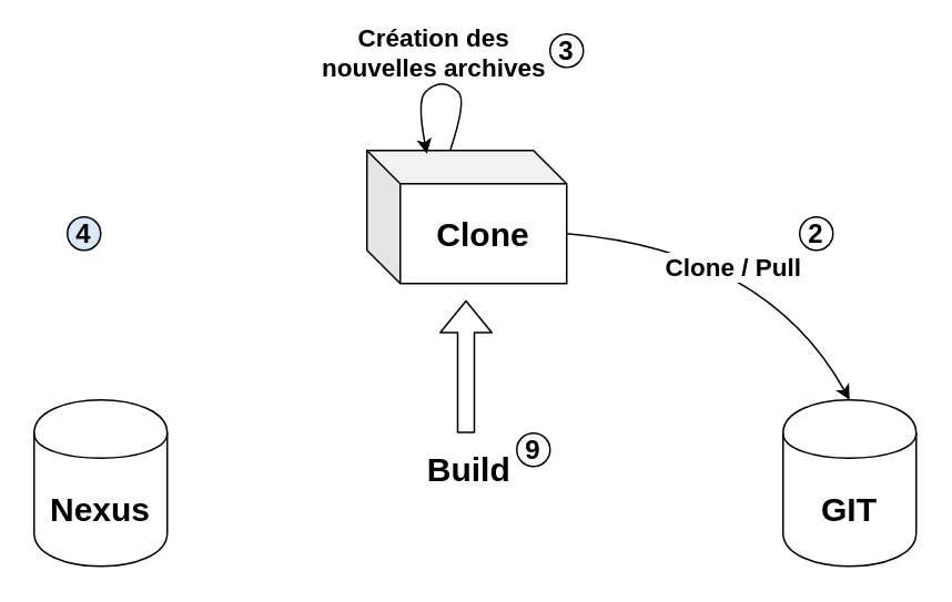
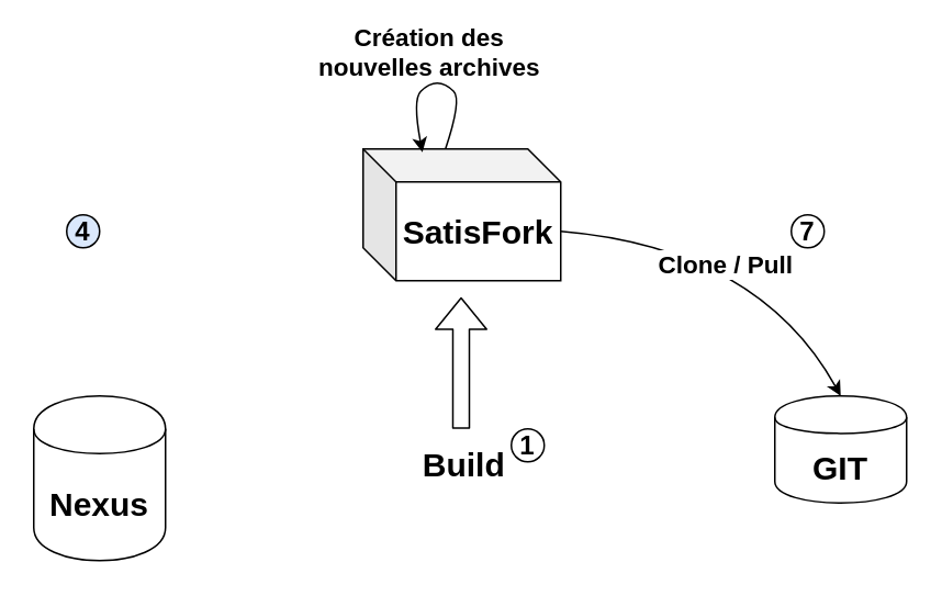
  <mxCell id="0" />
  <mxCell id="1" parent="0" />
- <mxCell id="2" value="&lt;font style=&quot;font-size: 20px&quot;&gt;&lt;b&gt;Clone&lt;/b&gt;&lt;/font&gt;" style="shape=cube;whiteSpace=wrap;html=1;boundedLbl=1;backgroundOutline=1;darkOpacity=0.05;darkOpacity2=0.1;" parent="1" vertex="1"><mxGeometry x="220" y="90" width="120" height="80" as="geometry" /></mxCell>
+ <mxCell id="2" value="&lt;font style=&quot;font-size: 20px&quot;&gt;&lt;b&gt;SatisFork&lt;/b&gt;&lt;/font&gt;" style="shape=cube;whiteSpace=wrap;html=1;boundedLbl=1;backgroundOutline=1;darkOpacity=0.05;darkOpacity2=0.1;" parent="1" vertex="1"><mxGeometry x="220" y="90" width="120" height="80" as="geometry" /></mxCell>
  <mxCell id="3" value="&lt;b&gt;&lt;font style=&quot;font-size: 20px&quot;&gt;Nexus&lt;/font&gt;&lt;/b&gt;" style="shape=cylinder;whiteSpace=wrap;html=1;boundedLbl=1;backgroundOutline=1;" parent="1" vertex="1"><mxGeometry x="20" y="240" width="80" height="100" as="geometry" /></mxCell>
- <mxCell id="4" value="&lt;b&gt;&lt;font style=&quot;font-size: 20px&quot;&gt;GIT&lt;/font&gt;&lt;/b&gt;" style="shape=cylinder;whiteSpace=wrap;html=1;boundedLbl=1;backgroundOutline=1;" parent="1" vertex="1"><mxGeometry x="470" y="240" width="80" height="100" as="geometry" /></mxCell>
+ <mxCell id="4" value="&lt;b&gt;&lt;font style=&quot;font-size: 20px&quot;&gt;GIT&lt;/font&gt;&lt;/b&gt;" style="shape=cylinder;whiteSpace=wrap;html=1;boundedLbl=1;backgroundOutline=1;" parent="1" vertex="1"><mxGeometry x="470" y="240" width="80" height="65" as="geometry" /></mxCell>
  <mxCell id="5" value="" style="shape=flexArrow;endArrow=classic;html=1;entryX=0;entryY=0;entryDx=70;entryDy=80;entryPerimeter=0;" parent="1" edge="1"><mxGeometry width="50" height="50" relative="1" as="geometry"><mxPoint x="279.5" y="260" as="sourcePoint" /><mxPoint x="279.5" y="180" as="targetPoint" /></mxGeometry></mxCell>
  <mxCell id="6" value="&lt;font style=&quot;font-size: 20px&quot;&gt;Build&lt;/font&gt;" style="text;html=1;resizable=0;points=[];align=center;verticalAlign=middle;labelBackgroundColor=#ffffff;fontStyle=1" parent="5" vertex="1" connectable="0"><mxGeometry x="-0.329" relative="1" as="geometry"><mxPoint x="1" y="47" as="offset" /></mxGeometry></mxCell>
  <mxCell id="7" value="" style="curved=1;endArrow=classic;html=1;fontSize=15;entryX=0.5;entryY=0;entryDx=0;entryDy=0;exitX=0;exitY=0;exitDx=120.0;exitDy=50;exitPerimeter=0;" parent="1" source="2" target="4" edge="1"><mxGeometry width="50" height="50" relative="1" as="geometry"><mxPoint x="10" y="690" as="sourcePoint" /><mxPoint x="60" y="640" as="targetPoint" /><Array as="points"><mxPoint x="460" y="150" /></Array></mxGeometry></mxCell>
  <mxCell id="8" value="Clone / Pull" style="text;html=1;resizable=0;points=[];align=center;verticalAlign=middle;labelBackgroundColor=#ffffff;fontSize=15;fontStyle=1" parent="7" vertex="1" connectable="0"><mxGeometry x="-0.327" y="45" relative="1" as="geometry"><mxPoint x="21" y="58.5" as="offset" /></mxGeometry></mxCell>
  <mxCell id="9" value="" style="curved=1;endArrow=classic;html=1;fontSize=15;entryX=0.3;entryY=0.025;entryDx=0;entryDy=0;entryPerimeter=0;exitX=0;exitY=0;exitDx=50;exitDy=0;exitPerimeter=0;" parent="1" source="2" target="2" edge="1"><mxGeometry width="50" height="50" relative="1" as="geometry"><mxPoint x="350" y="60" as="sourcePoint" /><mxPoint x="520.143" y="250.429" as="targetPoint" /><Array as="points"><mxPoint x="280" y="60" /><mxPoint x="270" y="50" /><mxPoint x="260" y="50" /><mxPoint x="250" y="60" /></Array></mxGeometry></mxCell>
  <mxCell id="10" value="Création des &lt;br&gt;nouvelles archives" style="text;html=1;resizable=0;points=[];align=center;verticalAlign=middle;labelBackgroundColor=#ffffff;fontSize=15;fontStyle=1" parent="9" vertex="1" connectable="0"><mxGeometry x="-0.327" y="45" relative="1" as="geometry"><mxPoint x="13.5" y="-60" as="offset" /></mxGeometry></mxCell>
- <mxCell id="11" value="&lt;b&gt;&lt;font style=&quot;font-size: 16px&quot;&gt;9&lt;/font&gt;&lt;/b&gt;" style="ellipse;whiteSpace=wrap;html=1;aspect=fixed;" vertex="1" parent="1"><mxGeometry x="310" y="260" width="20" height="20" as="geometry" /></mxCell>
- <mxCell id="12" value="&lt;b&gt;&lt;font style=&quot;font-size: 16px&quot;&gt;2&lt;/font&gt;&lt;/b&gt;" style="ellipse;whiteSpace=wrap;html=1;aspect=fixed;" vertex="1" parent="1"><mxGeometry x="480" y="130" width="20" height="20" as="geometry" /></mxCell>
- <mxCell id="13" value="&lt;b&gt;&lt;font style=&quot;font-size: 16px&quot;&gt;3&lt;/font&gt;&lt;/b&gt;" style="ellipse;whiteSpace=wrap;html=1;aspect=fixed;" vertex="1" parent="1"><mxGeometry x="330" y="20" width="20" height="20" as="geometry" /></mxCell>
+ <mxCell id="11" value="&lt;b&gt;&lt;font style=&quot;font-size: 16px&quot;&gt;1&lt;/font&gt;&lt;/b&gt;" style="ellipse;whiteSpace=wrap;html=1;aspect=fixed;" vertex="1" parent="1"><mxGeometry x="310" y="260" width="20" height="20" as="geometry" /></mxCell>
+ <mxCell id="12" value="&lt;b&gt;&lt;font style=&quot;font-size: 16px&quot;&gt;7&lt;/font&gt;&lt;/b&gt;" style="ellipse;whiteSpace=wrap;html=1;aspect=fixed;" vertex="1" parent="1"><mxGeometry x="480" y="130" width="20" height="20" as="geometry" /></mxCell>
  <mxCell id="14" value="&lt;b&gt;&lt;font style=&quot;font-size: 16px&quot;&gt;4&lt;/font&gt;&lt;/b&gt;" style="ellipse;whiteSpace=wrap;html=1;aspect=fixed;fillColor=#dae8fc;" vertex="1" parent="1"><mxGeometry x="40" y="130" width="20" height="20" as="geometry" /></mxCell>
